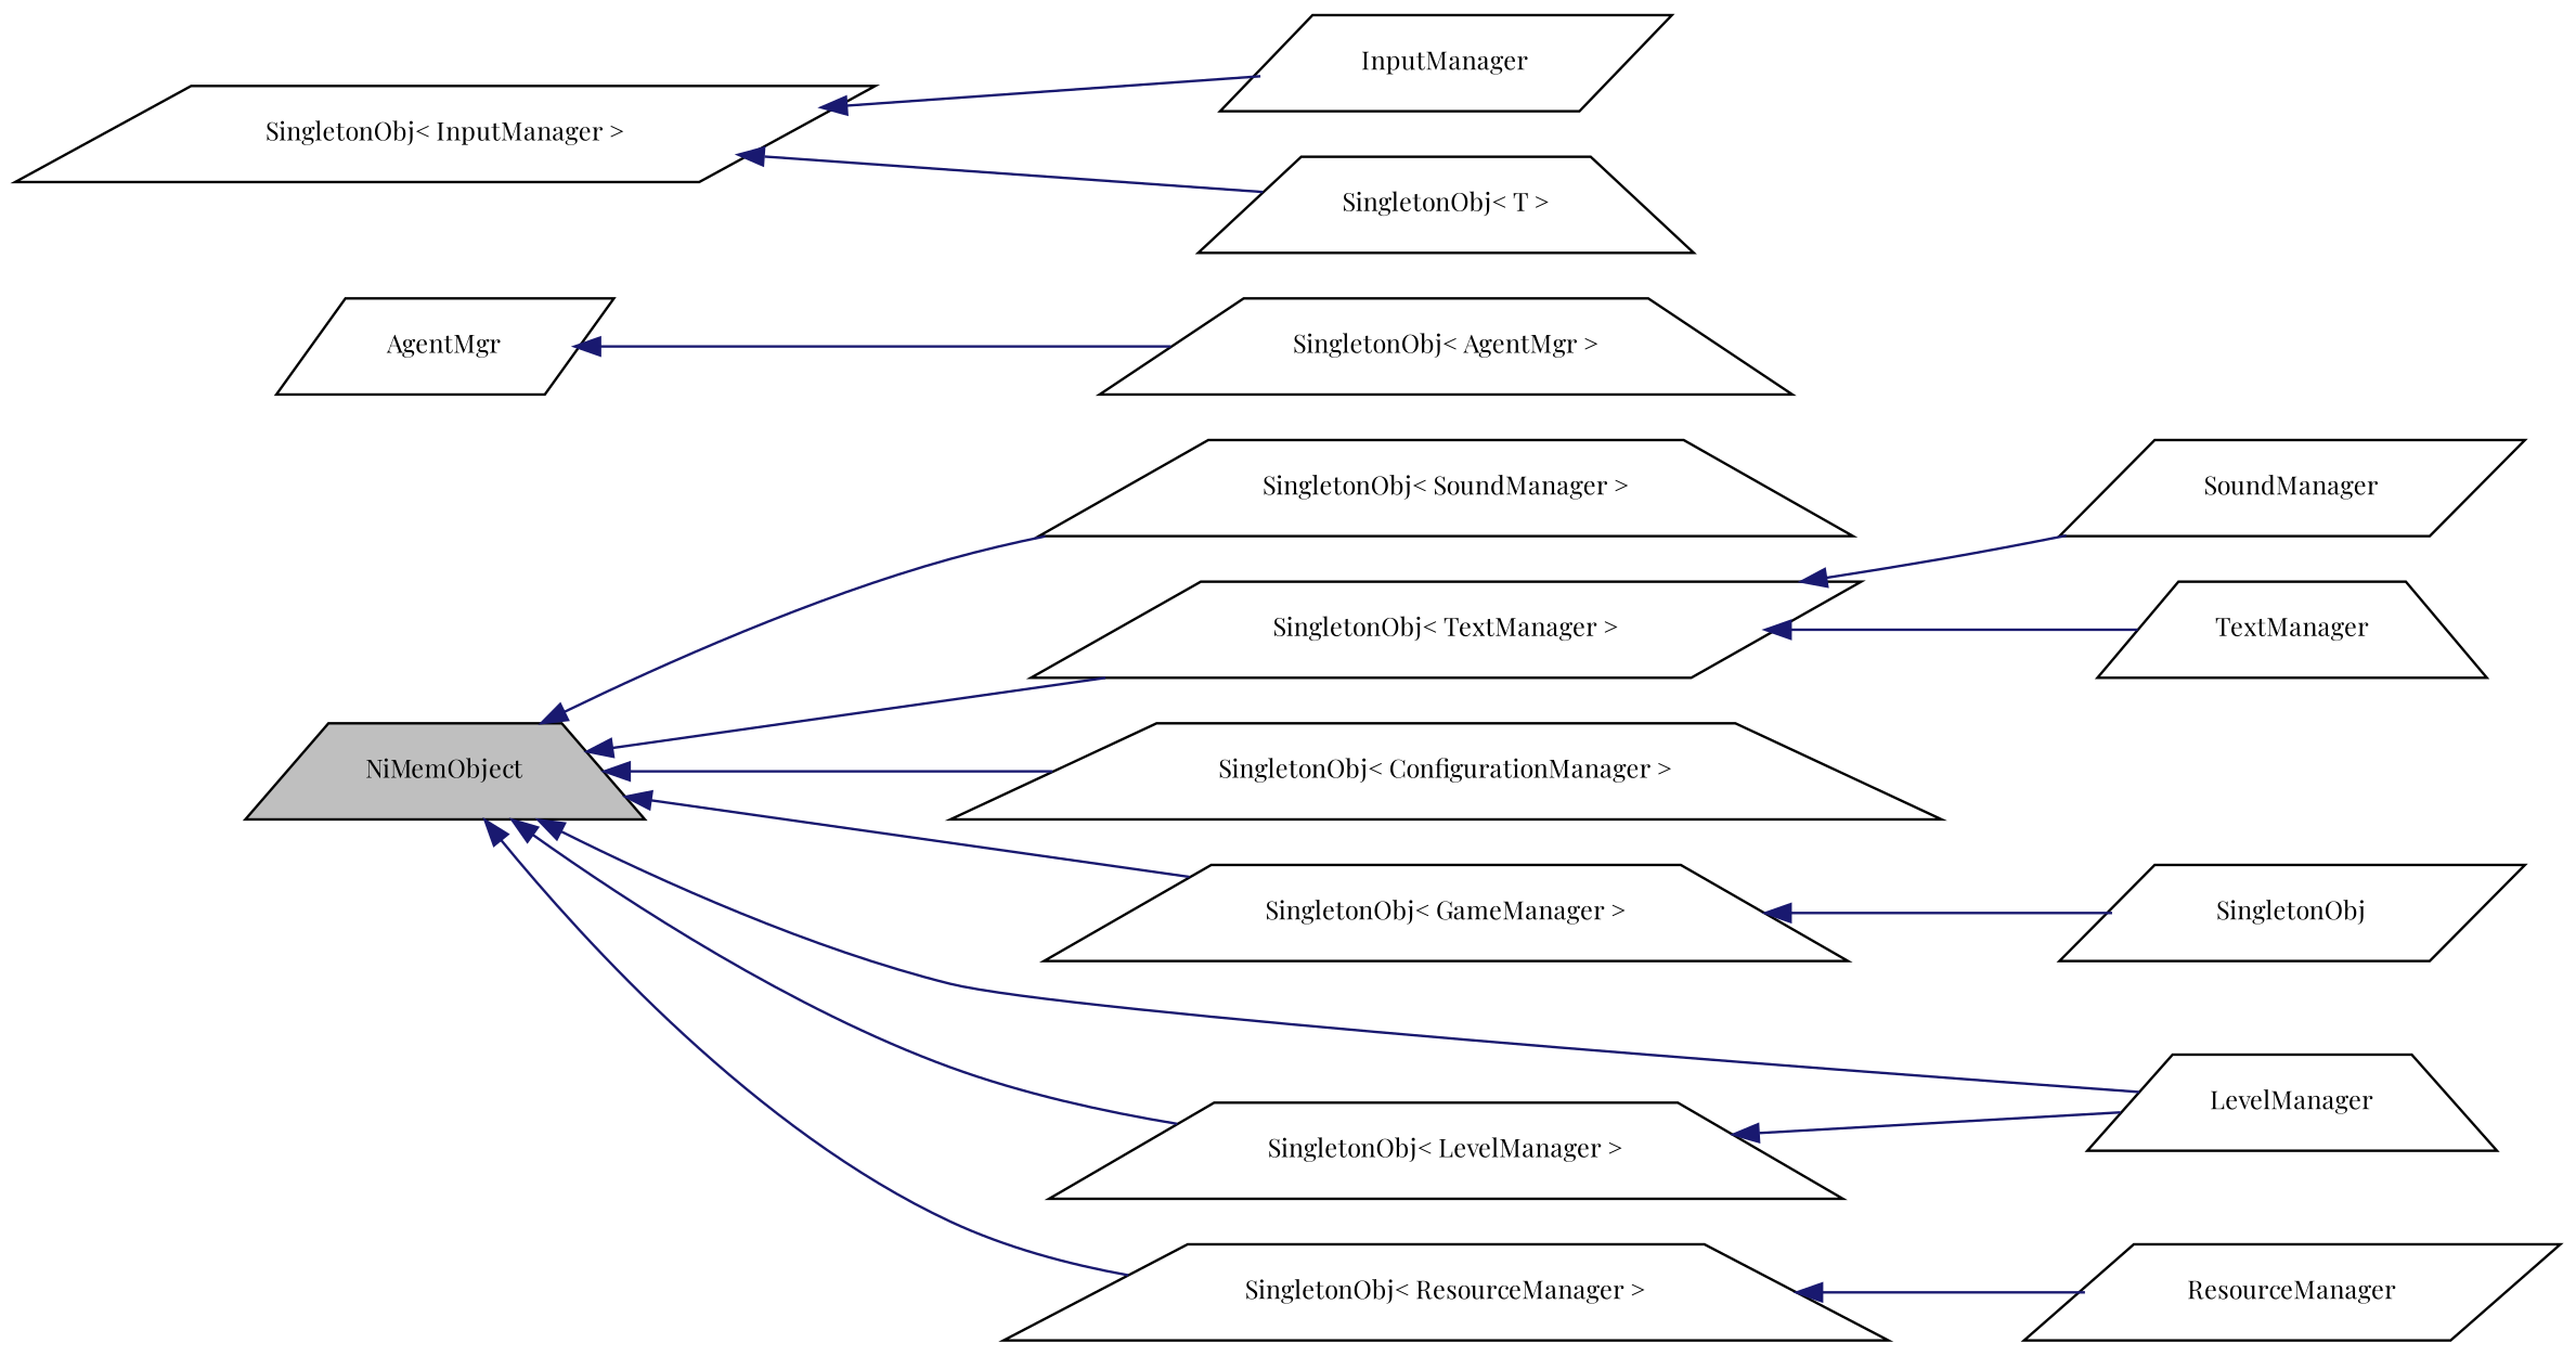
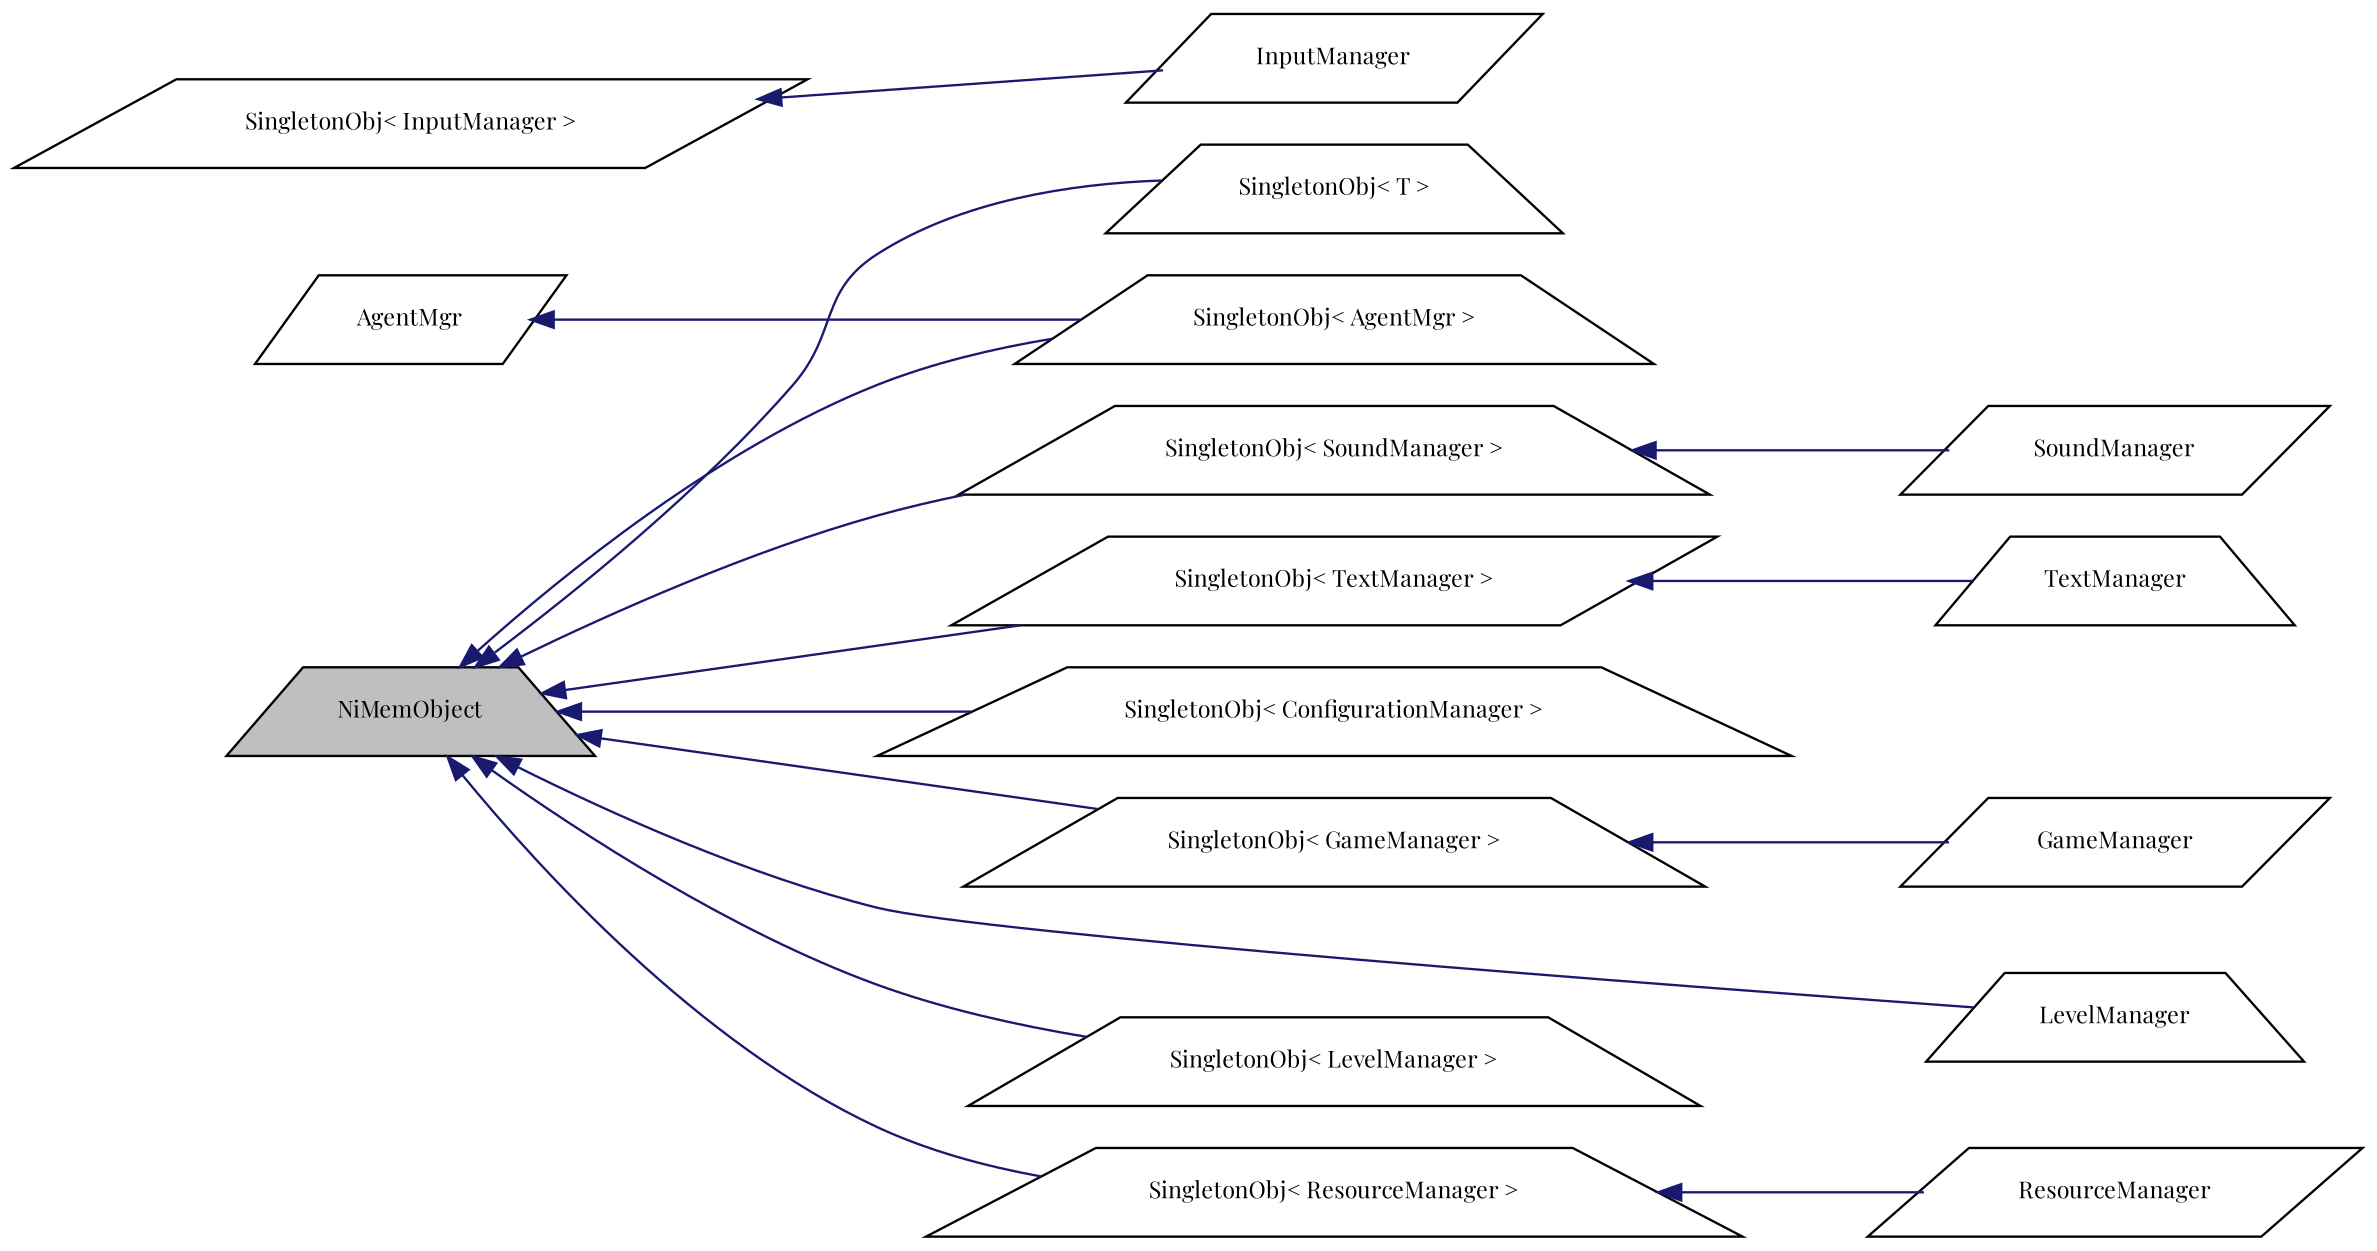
  digraph {
    fontname="Playfair Display"
    rankdir=LR
    node [color=black fontname="Playfair Display" fontsize=10 shape=trapezium]
    edge [color=midnightblue dir=back fontname="Playfair Display" fontsize=10 labelfontname="FreeSans.ttf" labelfontsize=10 style=solid]
    n1 [fillcolor=grey75 fontcolor=black height=0.2 label=NiMemObject style=filled width=0.4]
    n2 [height=0.2 label="SingletonObj\< T \>" width=0.4]
    n3 [height=0.2 label="SingletonObj\< AgentMgr \>" width=0.4]
    n4 [height=0.2 label="SingletonObj\< ConfigurationManager \>" width=0.4]
    n5 [height=0.2 label="SingletonObj\< GameManager \>" width=0.4]
    n6 [height=0.2 label="SingletonObj\< LevelManager \>" width=0.4]
    n7 [height=0.2 label="SingletonObj\< ResourceManager \>" width=0.4]
    n8 [height=0.2 label="SingletonObj\< SoundManager \>" width=0.4]
    n9 [height=0.2 label="SingletonObj\< TextManager \>" shape=parallelogram width=0.4]
    n10 [height=0.2 label=LevelManager width=0.4]
-   n11 [height=0.2 label=SingletonObj shape=parallelogram width=0.4]
+   n11 [height=0.2 label=GameManager shape=parallelogram width=0.4]
    n12 [height=0.2 label="SingletonObj\< InputManager \>" shape=parallelogram width=0.4]
    n13 [height=0.2 label=InputManager shape=parallelogram width=0.4]
    n14 [height=0.2 label=ResourceManager shape=parallelogram width=0.4]
    n15 [height=0.2 label=SoundManager shape=parallelogram width=0.4]
    n16 [height=0.2 label=TextManager width=0.4]
    n17 [height=0.2 label=AgentMgr shape=parallelogram width=0.4]
-   n12 -> n2
+   n1 -> n2
+   n1 -> n3
    n1 -> n4
    n1 -> n5
    n1 -> n6
    n1 -> n7
    n1 -> n8
    n1 -> n9
    n1 -> n10
    n5 -> n11
-   n6 -> n10
    n7 -> n14
-   n9 -> n15
+   n8 -> n15
    n9 -> n16
    n12 -> n13
    n17 -> n3
  }
